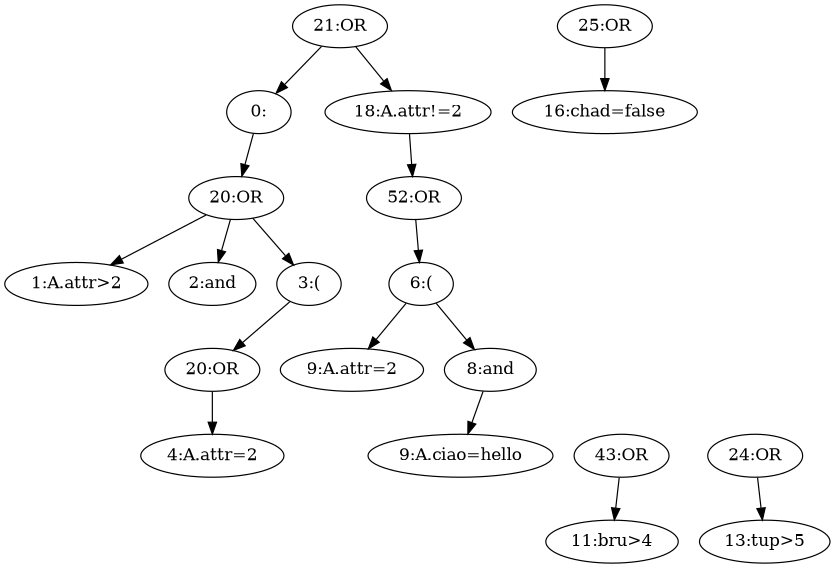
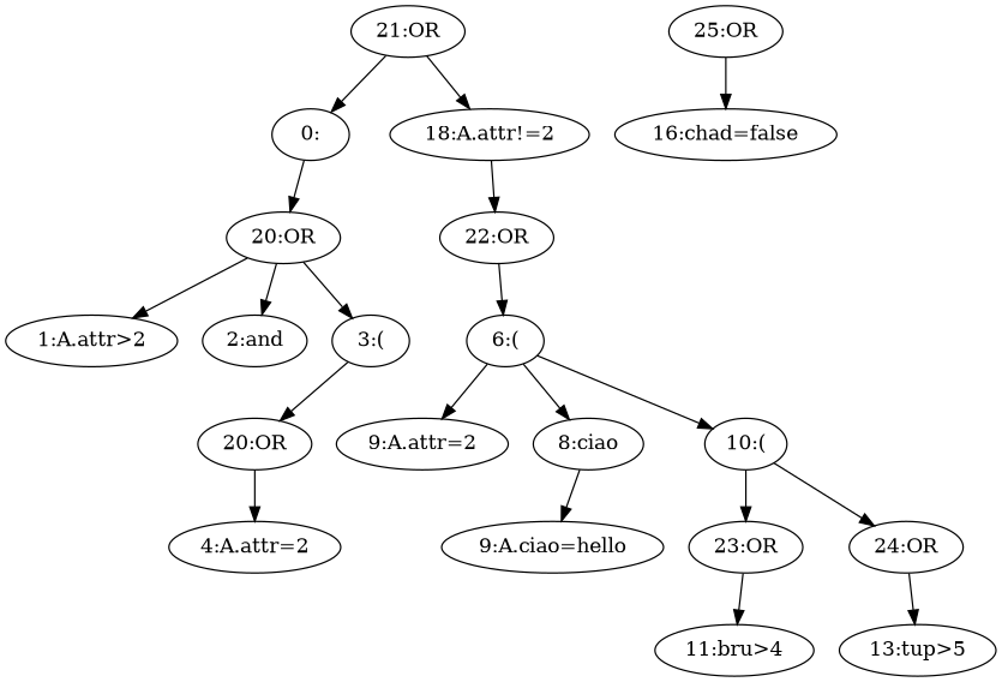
  digraph {
    n1 [label="0:"]
    n2 [label="20:OR"]
    n3 [label="1:A.attr>2"]
    n4 [label="2:and"]
    n5 [label="3:("]
    n6 [label="21:OR"]
    n7 [label="18:A.attr!=2"]
    n8 [label="20:OR"]
    n9 [label="4:A.attr=2"]
-   n10 [label="52:OR"]
+   n10 [label="22:OR"]
    n11 [label="6:("]
    n12 [label="9:A.attr=2"]
-   n13 [label="8:and"]
+   n13 [label="8:ciao"]
+   n14 [label="10:("]
    n15 [label="9:A.ciao=hello"]
-   n16 [label="43:OR"]
+   n16 [label="23:OR"]
    n17 [label="24:OR"]
    n18 [label="11:bru>4"]
    n19 [label="13:tup>5"]
    n20 [label="25:OR"]
    n21 [label="16:chad=false"]
    n1 -> n2
    n2 -> n3
    n2 -> n4
    n2 -> n5
    n5 -> n8
    n6 -> n1
    n6 -> n7
    n7 -> n10
    n8 -> n9
    n10 -> n11
    n11 -> n12
    n11 -> n13
+   n11 -> n14
    n13 -> n15
+   n14 -> n16
+   n14 -> n17
    n16 -> n18
    n17 -> n19
    n20 -> n21
  }
